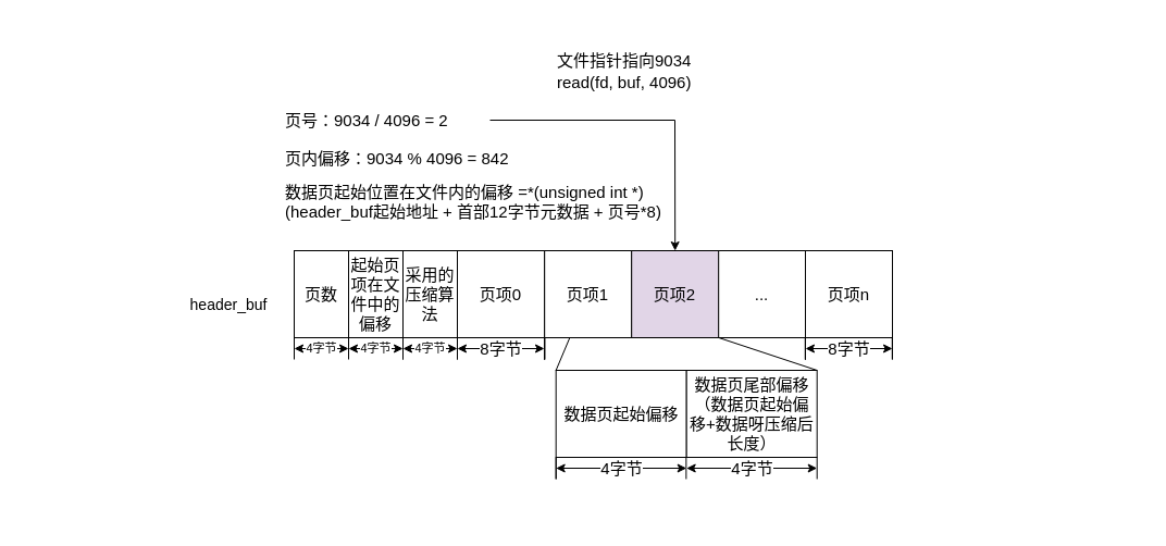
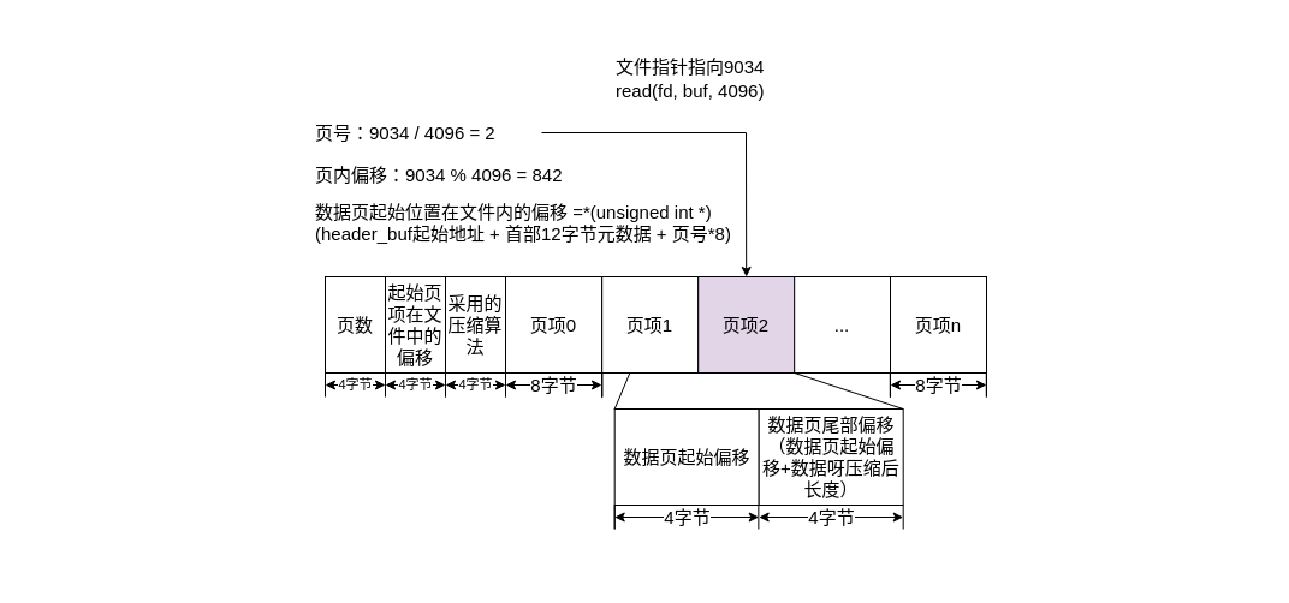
  <mxCell id="0" />
  <mxCell id="1" parent="0" />
  <mxCell id="2" value="" style="rounded=0;whiteSpace=wrap;html=1;fillColor=none;strokeColor=none;" parent="1" vertex="1"><mxGeometry x="20" y="20" width="1030" height="460" as="geometry" /></mxCell>
  <mxCell id="3" value="页数" style="rounded=0;whiteSpace=wrap;html=1;fontSize=15;" parent="1" vertex="1"><mxGeometry x="270" y="230" width="50" height="80" as="geometry" /></mxCell>
  <mxCell id="4" value="" style="endArrow=none;html=1;rounded=0;" parent="1" edge="1"><mxGeometry width="50" height="50" relative="1" as="geometry"><mxPoint x="270" y="330" as="sourcePoint" /><mxPoint x="270" y="310" as="targetPoint" /></mxGeometry></mxCell>
  <mxCell id="5" value="4字节" style="endArrow=classic;startArrow=classic;html=1;rounded=0;" parent="1" edge="1"><mxGeometry width="50" height="50" relative="1" as="geometry"><mxPoint x="270" y="320" as="sourcePoint" /><mxPoint x="320" y="320" as="targetPoint" /></mxGeometry></mxCell>
  <mxCell id="6" value="" style="endArrow=none;html=1;rounded=0;fontSize=15;" parent="1" edge="1"><mxGeometry width="50" height="50" relative="1" as="geometry"><mxPoint x="420" y="330" as="sourcePoint" /><mxPoint x="420" y="310" as="targetPoint" /></mxGeometry></mxCell>
  <mxCell id="7" value="页项0" style="rounded=0;whiteSpace=wrap;html=1;fontSize=15;" parent="1" vertex="1"><mxGeometry x="420" y="230" width="80" height="80" as="geometry" /></mxCell>
  <mxCell id="8" value="" style="endArrow=none;html=1;rounded=0;fontSize=15;" parent="1" edge="1"><mxGeometry width="50" height="50" relative="1" as="geometry"><mxPoint x="420" y="330" as="sourcePoint" /><mxPoint x="420" y="310" as="targetPoint" /></mxGeometry></mxCell>
  <mxCell id="9" value="8字节" style="endArrow=classic;startArrow=classic;html=1;rounded=0;fontSize=15;" parent="1" edge="1"><mxGeometry width="50" height="50" relative="1" as="geometry"><mxPoint x="420" y="320" as="sourcePoint" /><mxPoint x="500" y="320" as="targetPoint" /></mxGeometry></mxCell>
  <mxCell id="10" value="..." style="rounded=0;whiteSpace=wrap;html=1;fontSize=15;" parent="1" vertex="1"><mxGeometry x="660" y="230" width="80" height="80" as="geometry" /></mxCell>
  <mxCell id="11" value="" style="endArrow=none;html=1;rounded=0;fontSize=15;" parent="1" edge="1"><mxGeometry width="50" height="50" relative="1" as="geometry"><mxPoint x="740" y="330" as="sourcePoint" /><mxPoint x="740" y="310" as="targetPoint" /></mxGeometry></mxCell>
  <mxCell id="12" value="" style="endArrow=none;html=1;rounded=0;fontSize=15;" parent="1" edge="1"><mxGeometry width="50" height="50" relative="1" as="geometry"><mxPoint x="739.81" y="330" as="sourcePoint" /><mxPoint x="739.81" y="310" as="targetPoint" /></mxGeometry></mxCell>
  <mxCell id="13" value="" style="endArrow=none;html=1;rounded=0;fontSize=15;" parent="1" edge="1"><mxGeometry width="50" height="50" relative="1" as="geometry"><mxPoint x="740" y="330" as="sourcePoint" /><mxPoint x="740" y="310" as="targetPoint" /></mxGeometry></mxCell>
  <mxCell id="14" value="页项n" style="rounded=0;whiteSpace=wrap;html=1;fontSize=15;" parent="1" vertex="1"><mxGeometry x="740" y="230" width="80" height="80" as="geometry" /></mxCell>
  <mxCell id="15" value="" style="endArrow=none;html=1;rounded=0;fontSize=15;" parent="1" edge="1"><mxGeometry width="50" height="50" relative="1" as="geometry"><mxPoint x="740" y="330" as="sourcePoint" /><mxPoint x="740" y="310" as="targetPoint" /></mxGeometry></mxCell>
  <mxCell id="16" value="" style="endArrow=none;html=1;rounded=0;fontSize=15;" parent="1" edge="1"><mxGeometry width="50" height="50" relative="1" as="geometry"><mxPoint x="820" y="330" as="sourcePoint" /><mxPoint x="820" y="310" as="targetPoint" /></mxGeometry></mxCell>
  <mxCell id="17" value="8字节" style="endArrow=classic;startArrow=classic;html=1;rounded=0;fontSize=15;" parent="1" edge="1"><mxGeometry width="50" height="50" relative="1" as="geometry"><mxPoint x="740" y="320" as="sourcePoint" /><mxPoint x="820" y="320" as="targetPoint" /></mxGeometry></mxCell>
  <mxCell id="18" value="" style="endArrow=none;html=1;rounded=0;fontSize=15;" parent="1" edge="1"><mxGeometry width="50" height="50" relative="1" as="geometry"><mxPoint x="819.81" y="330" as="sourcePoint" /><mxPoint x="819.81" y="310" as="targetPoint" /></mxGeometry></mxCell>
  <mxCell id="19" value="" style="endArrow=none;html=1;rounded=0;fontSize=15;" parent="1" edge="1"><mxGeometry width="50" height="50" relative="1" as="geometry"><mxPoint x="500.19" y="330" as="sourcePoint" /><mxPoint x="500.19" y="310" as="targetPoint" /></mxGeometry></mxCell>
  <mxCell id="20" value="" style="endArrow=none;html=1;rounded=0;fontSize=15;" parent="1" edge="1"><mxGeometry width="50" height="50" relative="1" as="geometry"><mxPoint x="500" y="330" as="sourcePoint" /><mxPoint x="500" y="310" as="targetPoint" /></mxGeometry></mxCell>
  <mxCell id="21" value="" style="endArrow=none;html=1;rounded=0;fontSize=15;" parent="1" edge="1"><mxGeometry width="50" height="50" relative="1" as="geometry"><mxPoint x="500.19" y="330" as="sourcePoint" /><mxPoint x="500.19" y="310" as="targetPoint" /></mxGeometry></mxCell>
  <mxCell id="22" value="页项1" style="rounded=0;whiteSpace=wrap;html=1;fontSize=15;" parent="1" vertex="1"><mxGeometry x="500.19" y="230" width="80" height="80" as="geometry" /></mxCell>
  <mxCell id="23" value="" style="endArrow=none;html=1;rounded=0;fontSize=15;" parent="1" edge="1"><mxGeometry width="50" height="50" relative="1" as="geometry"><mxPoint x="500.19" y="330" as="sourcePoint" /><mxPoint x="500.19" y="310" as="targetPoint" /></mxGeometry></mxCell>
  <mxCell id="24" value="" style="endArrow=none;html=1;rounded=0;exitX=0;exitY=0;exitDx=0;exitDy=0;fontSize=15;" parent="1" source="25" target="22" edge="1"><mxGeometry width="50" height="50" relative="1" as="geometry"><mxPoint x="380.69" y="420" as="sourcePoint" /><mxPoint x="510.69" y="310" as="targetPoint" /></mxGeometry></mxCell>
  <mxCell id="25" value="数据页起始偏移" style="rounded=0;whiteSpace=wrap;html=1;fontSize=15;" parent="1" vertex="1"><mxGeometry x="510.69" y="340" width="120" height="80" as="geometry" /></mxCell>
  <mxCell id="26" value="数据页尾部偏移（数据页起始偏移+数据呀压缩后长度）" style="rounded=0;whiteSpace=wrap;html=1;fontSize=15;" parent="1" vertex="1"><mxGeometry x="630.69" y="340" width="120" height="80" as="geometry" /></mxCell>
  <mxCell id="27" value="起始页项在文件中的偏移" style="rounded=0;whiteSpace=wrap;html=1;fontSize=15;" parent="1" vertex="1"><mxGeometry x="320" y="230" width="50" height="80" as="geometry" /></mxCell>
  <mxCell id="28" value="" style="endArrow=none;html=1;rounded=0;" parent="1" edge="1"><mxGeometry width="50" height="50" relative="1" as="geometry"><mxPoint x="320" y="330" as="sourcePoint" /><mxPoint x="320" y="310" as="targetPoint" /></mxGeometry></mxCell>
  <mxCell id="29" value="4字节" style="endArrow=classic;startArrow=classic;html=1;rounded=0;" parent="1" edge="1"><mxGeometry width="50" height="50" relative="1" as="geometry"><mxPoint x="320" y="320" as="sourcePoint" /><mxPoint x="370" y="320" as="targetPoint" /></mxGeometry></mxCell>
  <mxCell id="30" value="" style="endArrow=none;html=1;rounded=0;" parent="1" edge="1"><mxGeometry width="50" height="50" relative="1" as="geometry"><mxPoint x="370" y="330" as="sourcePoint" /><mxPoint x="370" y="310" as="targetPoint" /></mxGeometry></mxCell>
  <mxCell id="31" value="采用的压缩算法" style="rounded=0;whiteSpace=wrap;html=1;fontSize=15;" parent="1" vertex="1"><mxGeometry x="370" y="230" width="50" height="80" as="geometry" /></mxCell>
  <mxCell id="32" value="" style="endArrow=none;html=1;rounded=0;" parent="1" edge="1"><mxGeometry width="50" height="50" relative="1" as="geometry"><mxPoint x="370" y="330" as="sourcePoint" /><mxPoint x="370" y="310" as="targetPoint" /></mxGeometry></mxCell>
  <mxCell id="33" value="4字节" style="endArrow=classic;startArrow=classic;html=1;rounded=0;" parent="1" edge="1"><mxGeometry width="50" height="50" relative="1" as="geometry"><mxPoint x="370" y="320" as="sourcePoint" /><mxPoint x="420" y="320" as="targetPoint" /></mxGeometry></mxCell>
  <mxCell id="34" value="" style="endArrow=none;html=1;rounded=0;exitX=1;exitY=0;exitDx=0;exitDy=0;fontSize=15;" parent="1" source="26" edge="1"><mxGeometry width="50" height="50" relative="1" as="geometry"><mxPoint x="830.31" y="360" as="sourcePoint" /><mxPoint x="660.31" y="310" as="targetPoint" /></mxGeometry></mxCell>
  <mxCell id="35" value="" style="endArrow=none;html=1;rounded=0;fontSize=15;" parent="1" edge="1"><mxGeometry width="50" height="50" relative="1" as="geometry"><mxPoint x="510.69" y="440" as="sourcePoint" /><mxPoint x="510.69" y="420" as="targetPoint" /></mxGeometry></mxCell>
  <mxCell id="36" value="" style="endArrow=none;html=1;rounded=0;fontSize=15;" parent="1" edge="1"><mxGeometry width="50" height="50" relative="1" as="geometry"><mxPoint x="510.69" y="440" as="sourcePoint" /><mxPoint x="510.69" y="420" as="targetPoint" /></mxGeometry></mxCell>
  <mxCell id="37" value="4字节" style="endArrow=classic;startArrow=classic;html=1;rounded=0;fontSize=15;" parent="1" edge="1"><mxGeometry width="50" height="50" relative="1" as="geometry"><mxPoint x="510.69" y="430" as="sourcePoint" /><mxPoint x="630.69" y="430" as="targetPoint" /></mxGeometry></mxCell>
  <mxCell id="38" value="" style="endArrow=none;html=1;rounded=0;fontSize=15;" parent="1" edge="1"><mxGeometry width="50" height="50" relative="1" as="geometry"><mxPoint x="750.69" y="440" as="sourcePoint" /><mxPoint x="750.69" y="420" as="targetPoint" /></mxGeometry></mxCell>
  <mxCell id="39" value="" style="endArrow=none;html=1;rounded=0;fontSize=15;" parent="1" edge="1"><mxGeometry width="50" height="50" relative="1" as="geometry"><mxPoint x="630.36" y="440" as="sourcePoint" /><mxPoint x="630.36" y="420" as="targetPoint" /></mxGeometry></mxCell>
  <mxCell id="40" value="&lt;font style=&quot;font-size: 15px;&quot;&gt;文件指针指向9034&lt;br&gt;read(fd, buf, 4096)&lt;/font&gt;" style="text;html=1;strokeColor=none;fillColor=none;align=left;verticalAlign=middle;whiteSpace=wrap;rounded=0;fontSize=16;" parent="1" vertex="1"><mxGeometry x="510.29" y="50" width="219.81" height="30" as="geometry" /></mxCell>
  <mxCell id="41" value="4字节" style="endArrow=classic;startArrow=classic;html=1;rounded=0;fontSize=15;" parent="1" edge="1"><mxGeometry width="50" height="50" relative="1" as="geometry"><mxPoint x="630.69" y="430" as="sourcePoint" /><mxPoint x="750.69" y="430" as="targetPoint" /></mxGeometry></mxCell>
  <mxCell id="42" value="&lt;font style=&quot;font-size: 15px;&quot;&gt;页号：9034 / 4096 = 2&lt;/font&gt;" style="text;html=1;strokeColor=none;fillColor=none;align=left;verticalAlign=middle;whiteSpace=wrap;rounded=0;" parent="1" vertex="1"><mxGeometry x="260" y="100" width="190" height="20" as="geometry" /></mxCell>
  <mxCell id="43" value="&lt;font style=&quot;font-size: 15px;&quot;&gt;页内偏移：9034 % 4096 = 842&lt;/font&gt;" style="text;html=1;strokeColor=none;fillColor=none;align=left;verticalAlign=middle;whiteSpace=wrap;rounded=0;" parent="1" vertex="1"><mxGeometry x="260" y="130" width="220" height="30" as="geometry" /></mxCell>
  <mxCell id="44" value="" style="endArrow=classic;html=1;rounded=0;exitX=1;exitY=0.5;exitDx=0;exitDy=0;entryX=0.5;entryY=0;entryDx=0;entryDy=0;" parent="1" source="42" target="45" edge="1"><mxGeometry width="50" height="50" relative="1" as="geometry"><mxPoint x="545.69" y="140" as="sourcePoint" /><mxPoint x="550" y="110" as="targetPoint" /><Array as="points"><mxPoint x="620" y="110" /></Array></mxGeometry></mxCell>
  <mxCell id="45" value="页项2" style="rounded=0;whiteSpace=wrap;html=1;fontSize=15;fillColor=#e1d5e7;" parent="1" vertex="1"><mxGeometry x="580.19" y="230" width="80" height="80" as="geometry" /></mxCell>
  <mxCell id="46" value="数据页起始位置在文件内的偏移 =*(unsigned int *)(header_buf起始地址 + 首部12字节元数据 + 页号*8)" style="text;html=1;strokeColor=none;fillColor=none;align=left;verticalAlign=middle;whiteSpace=wrap;rounded=0;fontSize=15;" parent="1" vertex="1"><mxGeometry x="260" y="170" width="350" height="30" as="geometry" /></mxCell>
- <mxCell id="47" value="&lt;font style=&quot;font-size: 14px;&quot;&gt;header_buf&lt;/font&gt;" style="text;html=1;strokeColor=none;fillColor=none;align=center;verticalAlign=middle;whiteSpace=wrap;rounded=0;" parent="1" vertex="1"><mxGeometry x="170" y="257.5" width="80" height="45" as="geometry" /></mxCell>
